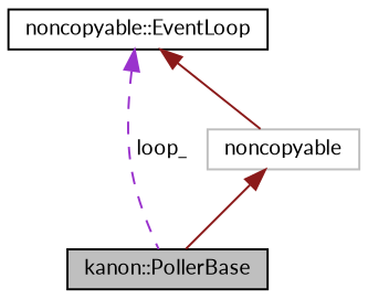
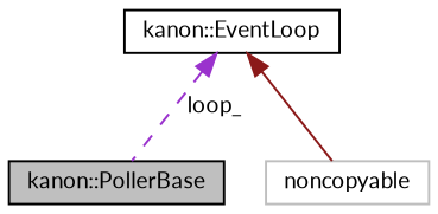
  digraph {
    fontname=Lato
    node [color=black fontname=Lato fontsize=10 shape=record]
    edge [color=firebrick4 dir=back fontname=Lato fontsize=10 labelfontname=Helvetica labelfontsize=10 style=solid]
    n1 [fillcolor=grey75 fontcolor=black height=0.2 label="kanon::PollerBase" style=filled width=0.4]
    n2 [color=grey75 height=0.2 label=noncopyable width=0.4]
-   n3 [height=0.2 label="noncopyable::EventLoop" width=0.4]
-   n2 -> n1
+   n3 [height=0.2 label="kanon::EventLoop" width=0.4]
    n3 -> n1 [color=darkorchid3 label=" loop_" style=dashed]
    n3 -> n2
  }
